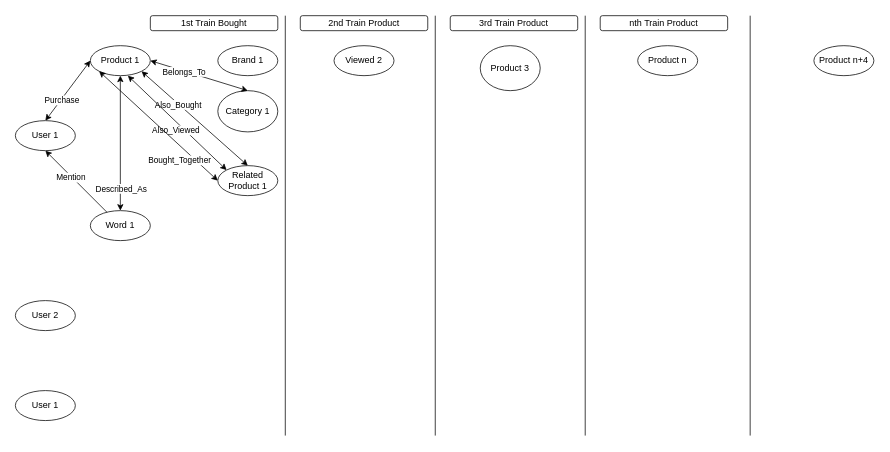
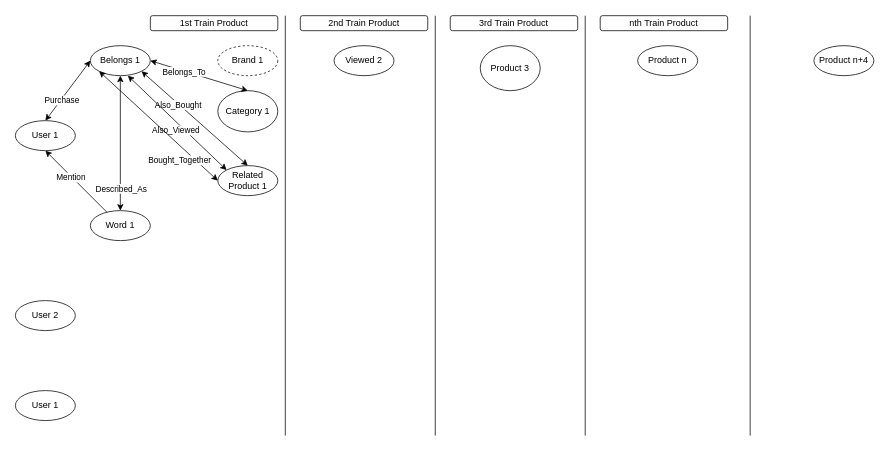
  <mxCell id="0" />
  <mxCell id="1" parent="0" />
  <mxCell id="2" value="User 1" style="ellipse;whiteSpace=wrap;html=1;" vertex="1" parent="1"><mxGeometry x="20" y="160" width="80" height="40" as="geometry" /></mxCell>
- <mxCell id="3" value="Product 1" style="ellipse;whiteSpace=wrap;html=1;" vertex="1" parent="1"><mxGeometry x="120" y="60" width="80" height="40" as="geometry" /></mxCell>
- <mxCell id="4" value="1st Train Bought" style="rounded=1;whiteSpace=wrap;html=1;" vertex="1" parent="1"><mxGeometry x="200" width="170" height="20" as="geometry" y="20" /></mxCell>
+ <mxCell id="3" value="Belongs 1" style="ellipse;whiteSpace=wrap;html=1;" vertex="1" parent="1"><mxGeometry x="120" y="60" width="80" height="40" as="geometry" /></mxCell>
+ <mxCell id="4" value="1st Train Product" style="rounded=1;whiteSpace=wrap;html=1;" vertex="1" parent="1"><mxGeometry x="200" width="170" height="20" as="geometry" y="20" /></mxCell>
  <mxCell id="5" value="2nd Train Product" style="rounded=1;whiteSpace=wrap;html=1;" vertex="1" parent="1"><mxGeometry x="400" width="170" height="20" as="geometry" y="20" /></mxCell>
  <mxCell id="6" value="3rd Train Product" style="rounded=1;whiteSpace=wrap;html=1;" vertex="1" parent="1"><mxGeometry x="600" width="170" height="20" as="geometry" y="20" /></mxCell>
  <mxCell id="7" value="nth Train Product" style="rounded=1;whiteSpace=wrap;html=1;" vertex="1" parent="1"><mxGeometry x="800" width="170" height="20" as="geometry" y="20" /></mxCell>
  <mxCell id="8" value="" style="endArrow=none;html=1;rounded=0;" edge="1" parent="1"><mxGeometry width="50" height="50" relative="1" as="geometry"><mxPoint x="1000" y="580" as="sourcePoint" /><mxPoint x="1000" as="targetPoint" y="20" /></mxGeometry></mxCell>
  <mxCell id="9" value="" style="endArrow=none;html=1;rounded=0;" edge="1" parent="1"><mxGeometry width="50" height="50" relative="1" as="geometry"><mxPoint x="780" y="580" as="sourcePoint" /><mxPoint x="780" as="targetPoint" y="20" /></mxGeometry></mxCell>
  <mxCell id="10" value="" style="endArrow=none;html=1;rounded=0;" edge="1" parent="1"><mxGeometry width="50" height="50" relative="1" as="geometry"><mxPoint x="580" y="580" as="sourcePoint" /><mxPoint x="580" as="targetPoint" y="20" /></mxGeometry></mxCell>
  <mxCell id="11" value="" style="endArrow=none;html=1;rounded=0;" edge="1" parent="1"><mxGeometry width="50" height="50" relative="1" as="geometry"><mxPoint x="380" y="580" as="sourcePoint" /><mxPoint x="380" as="targetPoint" y="20" /></mxGeometry></mxCell>
  <mxCell id="12" value="" style="endArrow=classic;startArrow=classic;html=1;rounded=0;entryX=0;entryY=0.5;entryDx=0;entryDy=0;exitX=0.5;exitY=0;exitDx=0;exitDy=0;" edge="1" parent="1" source="2" target="3"><mxGeometry width="50" height="50" relative="1" as="geometry"><mxPoint x="90" y="140" as="sourcePoint" /><mxPoint x="140" y="90" as="targetPoint" /></mxGeometry></mxCell>
  <mxCell id="13" value="Purchase" style="edgeLabel;html=1;align=center;verticalAlign=middle;resizable=0;points=[];" vertex="1" connectable="0" parent="12"><mxGeometry x="-0.306" y="-1" relative="1" as="geometry"><mxPoint as="offset" /></mxGeometry></mxCell>
  <mxCell id="14" value="" style="endArrow=classic;startArrow=classic;html=1;rounded=0;entryX=0;entryY=0.5;entryDx=0;entryDy=0;exitX=0.5;exitY=1;exitDx=0;exitDy=0;" edge="1" parent="1" source="2"><mxGeometry width="50" height="50" relative="1" as="geometry"><mxPoint x="100" y="220" as="sourcePoint" /><mxPoint x="160" y="300" as="targetPoint" /></mxGeometry></mxCell>
  <mxCell id="15" value="Mention" style="edgeLabel;html=1;align=center;verticalAlign=middle;resizable=0;points=[];" vertex="1" connectable="0" parent="14"><mxGeometry x="-0.306" y="-1" relative="1" as="geometry"><mxPoint as="offset" /></mxGeometry></mxCell>
  <mxCell id="16" value="User 2" style="ellipse;whiteSpace=wrap;html=1;" vertex="1" parent="1"><mxGeometry x="20" y="400" width="80" height="40" as="geometry" /></mxCell>
  <mxCell id="17" value="User 1" style="ellipse;whiteSpace=wrap;html=1;" vertex="1" parent="1"><mxGeometry x="20" y="520" width="80" height="40" as="geometry" /></mxCell>
  <mxCell id="18" value="Word 1" style="ellipse;whiteSpace=wrap;html=1;" vertex="1" parent="1"><mxGeometry x="120" y="280" width="80" height="40" as="geometry" /></mxCell>
- <mxCell id="19" value="Brand 1" style="ellipse;whiteSpace=wrap;html=1;" vertex="1" parent="1"><mxGeometry x="290" y="60" width="80" height="40" as="geometry" /></mxCell>
+ <mxCell id="19" value="Brand 1" style="ellipse;whiteSpace=wrap;html=1;dashed=1;" vertex="1" parent="1"><mxGeometry x="290" y="60" width="80" height="40" as="geometry" /></mxCell>
  <mxCell id="20" value="Category 1" style="ellipse;whiteSpace=wrap;html=1;" vertex="1" parent="1"><mxGeometry x="290" y="120" width="80" height="55" as="geometry" /></mxCell>
  <mxCell id="21" value="Related Product 1" style="ellipse;whiteSpace=wrap;html=1;" vertex="1" parent="1"><mxGeometry x="290" y="220" width="80" height="40" as="geometry" /></mxCell>
  <mxCell id="22" value="" style="endArrow=classic;startArrow=classic;html=1;rounded=0;exitX=1;exitY=0.5;exitDx=0;exitDy=0;entryX=0.5;entryY=0;entryDx=0;entryDy=0;" edge="1" parent="1" source="3" target="20"><mxGeometry width="50" height="50" relative="1" as="geometry"><mxPoint x="210" y="100" as="sourcePoint" /><mxPoint x="280" y="180" as="targetPoint" /></mxGeometry></mxCell>
  <mxCell id="23" value="Belongs_To" style="edgeLabel;html=1;align=center;verticalAlign=middle;resizable=0;points=[];" vertex="1" connectable="0" parent="22"><mxGeometry x="-0.306" y="-1" relative="1" as="geometry"><mxPoint as="offset" /></mxGeometry></mxCell>
  <mxCell id="24" value="" style="endArrow=classic;startArrow=classic;html=1;rounded=0;entryX=0.5;entryY=0;entryDx=0;entryDy=0;exitX=1;exitY=1;exitDx=0;exitDy=0;" edge="1" parent="1" source="3" target="21"><mxGeometry width="50" height="50" relative="1" as="geometry"><mxPoint x="200" y="100" as="sourcePoint" /><mxPoint x="300" y="200" as="targetPoint" /></mxGeometry></mxCell>
  <mxCell id="25" value="Also_Bought" style="edgeLabel;html=1;align=center;verticalAlign=middle;resizable=0;points=[];" vertex="1" connectable="0" parent="24"><mxGeometry x="-0.306" y="-1" relative="1" as="geometry"><mxPoint as="offset" /></mxGeometry></mxCell>
  <mxCell id="26" value="" style="endArrow=classic;startArrow=classic;html=1;rounded=0;entryX=0;entryY=0;entryDx=0;entryDy=0;" edge="1" parent="1" target="21"><mxGeometry width="50" height="50" relative="1" as="geometry"><mxPoint x="170" y="100" as="sourcePoint" /><mxPoint x="300" y="220" as="targetPoint" /></mxGeometry></mxCell>
  <mxCell id="27" value="Also_Viewed" style="edgeLabel;html=1;align=center;verticalAlign=middle;resizable=0;points=[];" vertex="1" connectable="0" parent="26"><mxGeometry x="-0.306" y="-1" relative="1" as="geometry"><mxPoint x="19" y="28" as="offset" /></mxGeometry></mxCell>
  <mxCell id="28" value="" style="endArrow=classic;startArrow=classic;html=1;rounded=0;entryX=0;entryY=0.5;entryDx=0;entryDy=0;exitX=0;exitY=1;exitDx=0;exitDy=0;" edge="1" parent="1" source="3" target="21"><mxGeometry width="50" height="50" relative="1" as="geometry"><mxPoint x="170" y="90" as="sourcePoint" /><mxPoint x="280" y="210" as="targetPoint" /></mxGeometry></mxCell>
  <mxCell id="29" value="Bought_Together" style="edgeLabel;html=1;align=center;verticalAlign=middle;resizable=0;points=[];" vertex="1" connectable="0" parent="28"><mxGeometry x="-0.306" y="-1" relative="1" as="geometry"><mxPoint x="52" y="67" as="offset" /></mxGeometry></mxCell>
  <mxCell id="30" value="Viewed 2" style="ellipse;whiteSpace=wrap;html=1;" vertex="1" parent="1"><mxGeometry x="445" y="60" width="80" height="40" as="geometry" /></mxCell>
  <mxCell id="31" value="Product 3" style="ellipse;whiteSpace=wrap;html=1;" vertex="1" parent="1"><mxGeometry x="640" y="60" width="80" height="60" as="geometry" /></mxCell>
  <mxCell id="32" value="Product n" style="ellipse;whiteSpace=wrap;html=1;" vertex="1" parent="1"><mxGeometry x="850" y="60" width="80" height="40" as="geometry" /></mxCell>
  <mxCell id="33" value="Product n+4" style="ellipse;whiteSpace=wrap;html=1;" vertex="1" parent="1"><mxGeometry x="1085" y="60" width="80" height="40" as="geometry" /></mxCell>
  <mxCell id="34" value="" style="endArrow=classic;startArrow=classic;html=1;rounded=0;entryX=0.5;entryY=0;entryDx=0;entryDy=0;exitX=0.5;exitY=1;exitDx=0;exitDy=0;" edge="1" parent="1" source="3" target="18"><mxGeometry width="50" height="50" relative="1" as="geometry"><mxPoint x="99.996" y="120.002" as="sourcePoint" /><mxPoint x="258.28" y="265.86" as="targetPoint" /></mxGeometry></mxCell>
  <mxCell id="35" value="Described_As" style="edgeLabel;html=1;align=center;verticalAlign=middle;resizable=0;points=[];" vertex="1" connectable="0" parent="34"><mxGeometry x="-0.306" y="-1" relative="1" as="geometry"><mxPoint x="1" y="88" as="offset" /></mxGeometry></mxCell>
